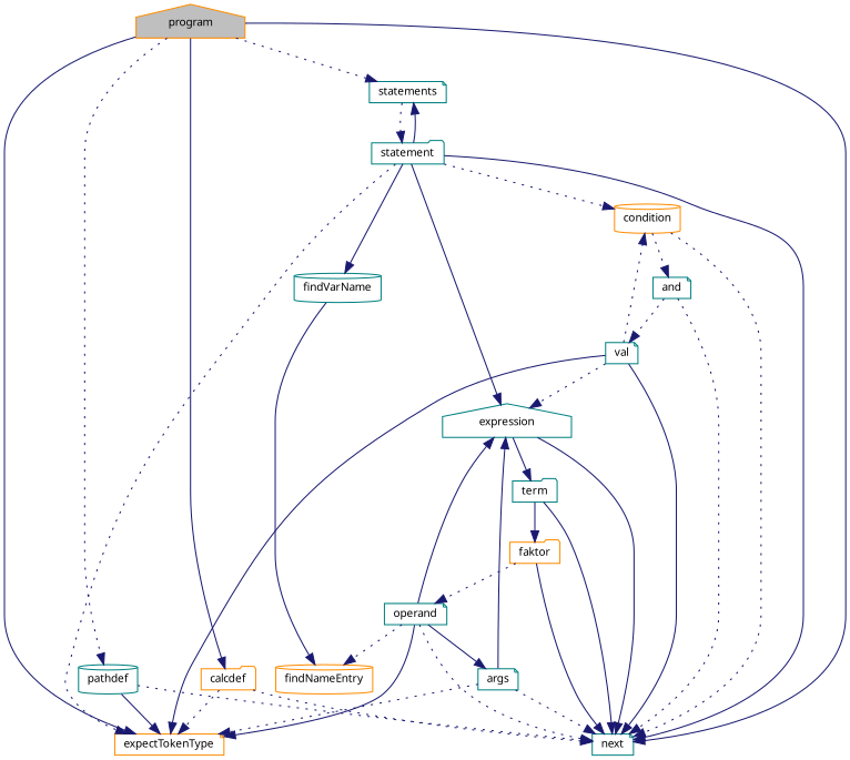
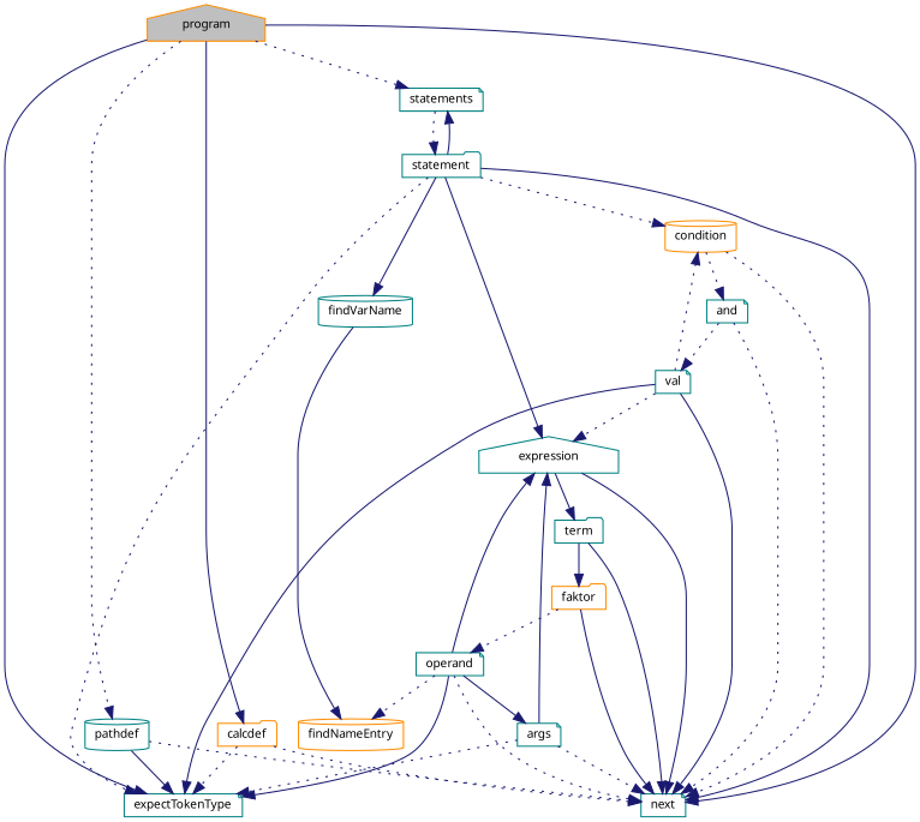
  digraph {
    rankdir=TB
    node [color=teal fillcolor=white fontname="LiberationSans-Regular.ttf" fontsize=10 shape=note style=filled]
    edge [color=midnightblue fontname="LiberationSans-Regular.ttf" fontsize=10 labelfontname="LiberationSans-Regular.ttf" labelfontsize=10 style=solid]
    n1 [color=darkorange fillcolor=grey75 fontcolor=black height=0.2 label=program shape=house width=0.4]
    n2 [color=darkorange height=0.2 label=calcdef shape=folder width=0.4]
-   n3 [color=darkorange height=0.2 label=expectTokenType width=0.4]
+   n3 [height=0.2 label=expectTokenType width=0.4]
    n4 [height=0.2 label=next width=0.4]
    n5 [height=0.2 label=pathdef shape=cylinder width=0.4]
    n6 [height=0.2 label=statements width=0.4]
    n7 [height=0.2 label=statement shape=folder width=0.4]
    n8 [color=darkorange height=0.2 label=condition shape=cylinder width=0.4]
    n9 [height=0.2 label=expression shape=house width=0.4]
    n10 [height=0.2 label=findVarName shape=cylinder width=0.4]
    n11 [height=0.2 label=and width=0.4]
    n12 [height=0.2 label=term shape=folder width=0.4]
    n13 [color=darkorange height=0.2 label=findNameEntry shape=cylinder width=0.4]
    n14 [height=0.2 label=val width=0.4]
    n15 [color=darkorange height=0.2 label=faktor shape=folder width=0.4]
    n16 [height=0.2 label=operand width=0.4]
    n17 [height=0.2 label=args width=0.4]
    n1 -> n2
    n1 -> n3
    n1 -> n4
    n1 -> n5 [style=dotted]
    n1 -> n6 [style=dotted]
    n2 -> n3 [style=dotted]
    n2 -> n4 [style=dotted]
    n5 -> n3
    n5 -> n4 [style=dotted]
    n6 -> n7 [style=dotted]
    n7 -> n3 [style=dotted]
    n7 -> n4
    n7 -> n6
    n7 -> n8 [style=dotted]
    n7 -> n9
    n7 -> n10
    n8 -> n4 [style=dotted]
    n8 -> n11 [style=dotted]
    n9 -> n4
    n9 -> n12
    n10 -> n13
    n11 -> n4 [style=dotted]
    n11 -> n14 [style=dotted]
    n12 -> n4
    n12 -> n15
    n14 -> n3
    n14 -> n4
    n14 -> n8 [style=dotted]
    n14 -> n9 [style=dotted]
    n15 -> n4
    n15 -> n16 [style=dotted]
    n16 -> n3
    n16 -> n4 [style=dotted]
    n16 -> n9
    n16 -> n13 [style=dotted]
    n16 -> n17
    n17 -> n3 [style=dotted]
    n17 -> n4 [style=dotted]
    n17 -> n9
  }
